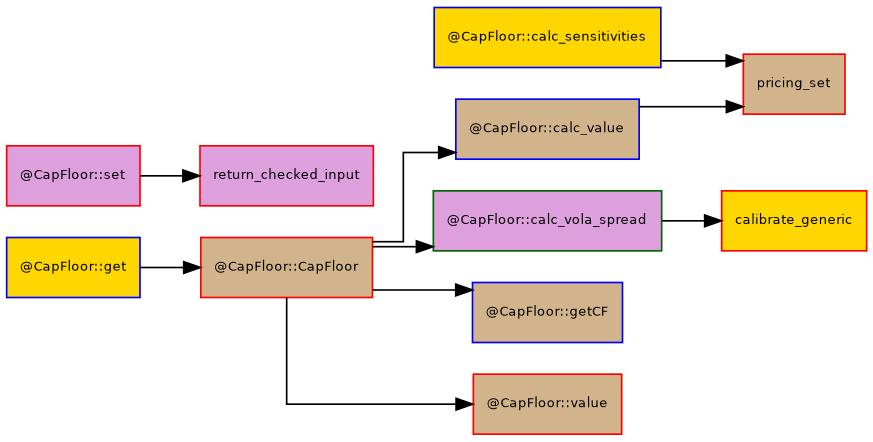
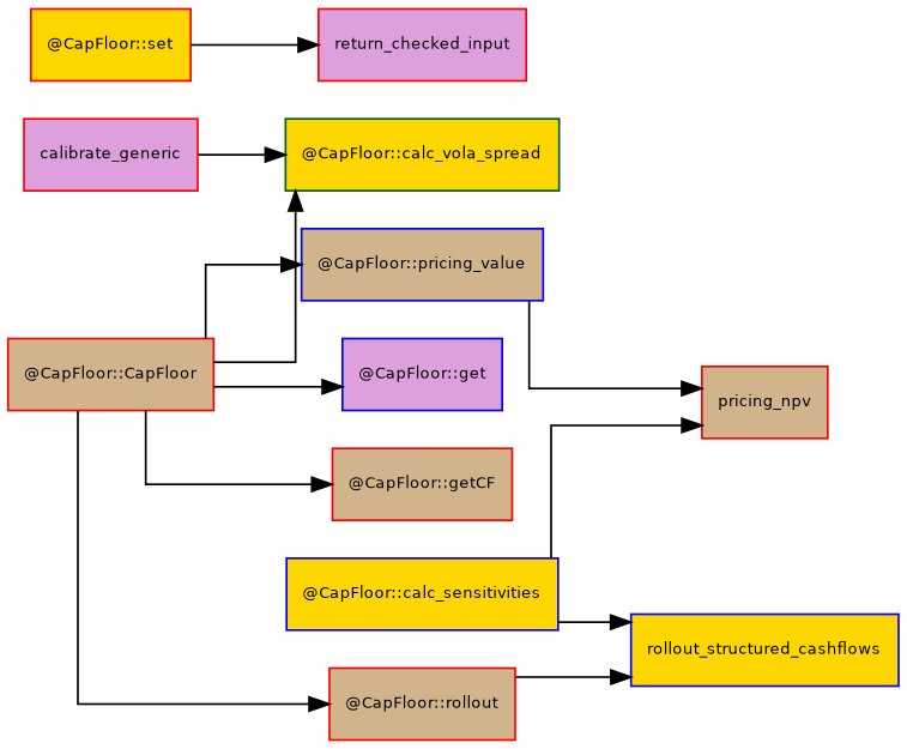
  digraph {
    fontname="Bitstream Vera Sans"
    fontsize=8
    rankdir=LR
    splines=ortho
    node [color=red fillcolor=tan fontname="Bitstream Vera Sans" fontsize=8 shape=record style=filled]
    edge [fontname="Bitstream Vera Sans" fontsize=8]
    "@CapFloor::CapFloor"
    "@CapFloor::calc_sensitivities" [color=blue fillcolor=gold]
-   "@CapFloor::calc_value" [color=blue]
-   "@CapFloor::calc_vola_spread" [color=darkgreen fillcolor=plum]
-   "@CapFloor::get" [color=blue fillcolor=gold]
-   "@CapFloor::getCF" [color=blue]
-   "@CapFloor::rollout" [label="@CapFloor::value"]
-   "@CapFloor::set" [fillcolor=plum]
-   pricing_npv [label=pricing_set]
-   calibrate_generic [fillcolor=gold]
+   "@CapFloor::calc_value" [color=blue label="@CapFloor::pricing_value"]
+   "@CapFloor::calc_vola_spread" [color=darkgreen fillcolor=gold]
+   "@CapFloor::get" [color=blue fillcolor=plum]
+   "@CapFloor::getCF"
+   "@CapFloor::rollout"
+   "@CapFloor::set" [fillcolor=gold]
+   pricing_npv
+   rollout_structured_cashflows [color=blue fillcolor=gold]
+   calibrate_generic [fillcolor=plum]
    return_checked_input [fillcolor=plum]
    subgraph sub_1 {
      label="@CapFloor"
      style=filled
      "@CapFloor::CapFloor"
      "@CapFloor::calc_sensitivities"
      "@CapFloor::calc_value"
      "@CapFloor::calc_vola_spread"
      "@CapFloor::get"
      "@CapFloor::getCF"
      "@CapFloor::rollout"
      "@CapFloor::set"
    }
    "@CapFloor::CapFloor" -> "@CapFloor::calc_value"
    "@CapFloor::CapFloor" -> "@CapFloor::calc_vola_spread"
-   "@CapFloor::get" -> "@CapFloor::CapFloor"
+   "@CapFloor::CapFloor" -> "@CapFloor::get"
    "@CapFloor::CapFloor" -> "@CapFloor::getCF"
    "@CapFloor::CapFloor" -> "@CapFloor::rollout"
    "@CapFloor::calc_sensitivities" -> pricing_npv
+   "@CapFloor::calc_sensitivities" -> rollout_structured_cashflows
    "@CapFloor::calc_value" -> pricing_npv
-   "@CapFloor::calc_vola_spread" -> calibrate_generic
+   calibrate_generic -> "@CapFloor::calc_vola_spread"
+   "@CapFloor::rollout" -> rollout_structured_cashflows
    "@CapFloor::set" -> return_checked_input
  }
